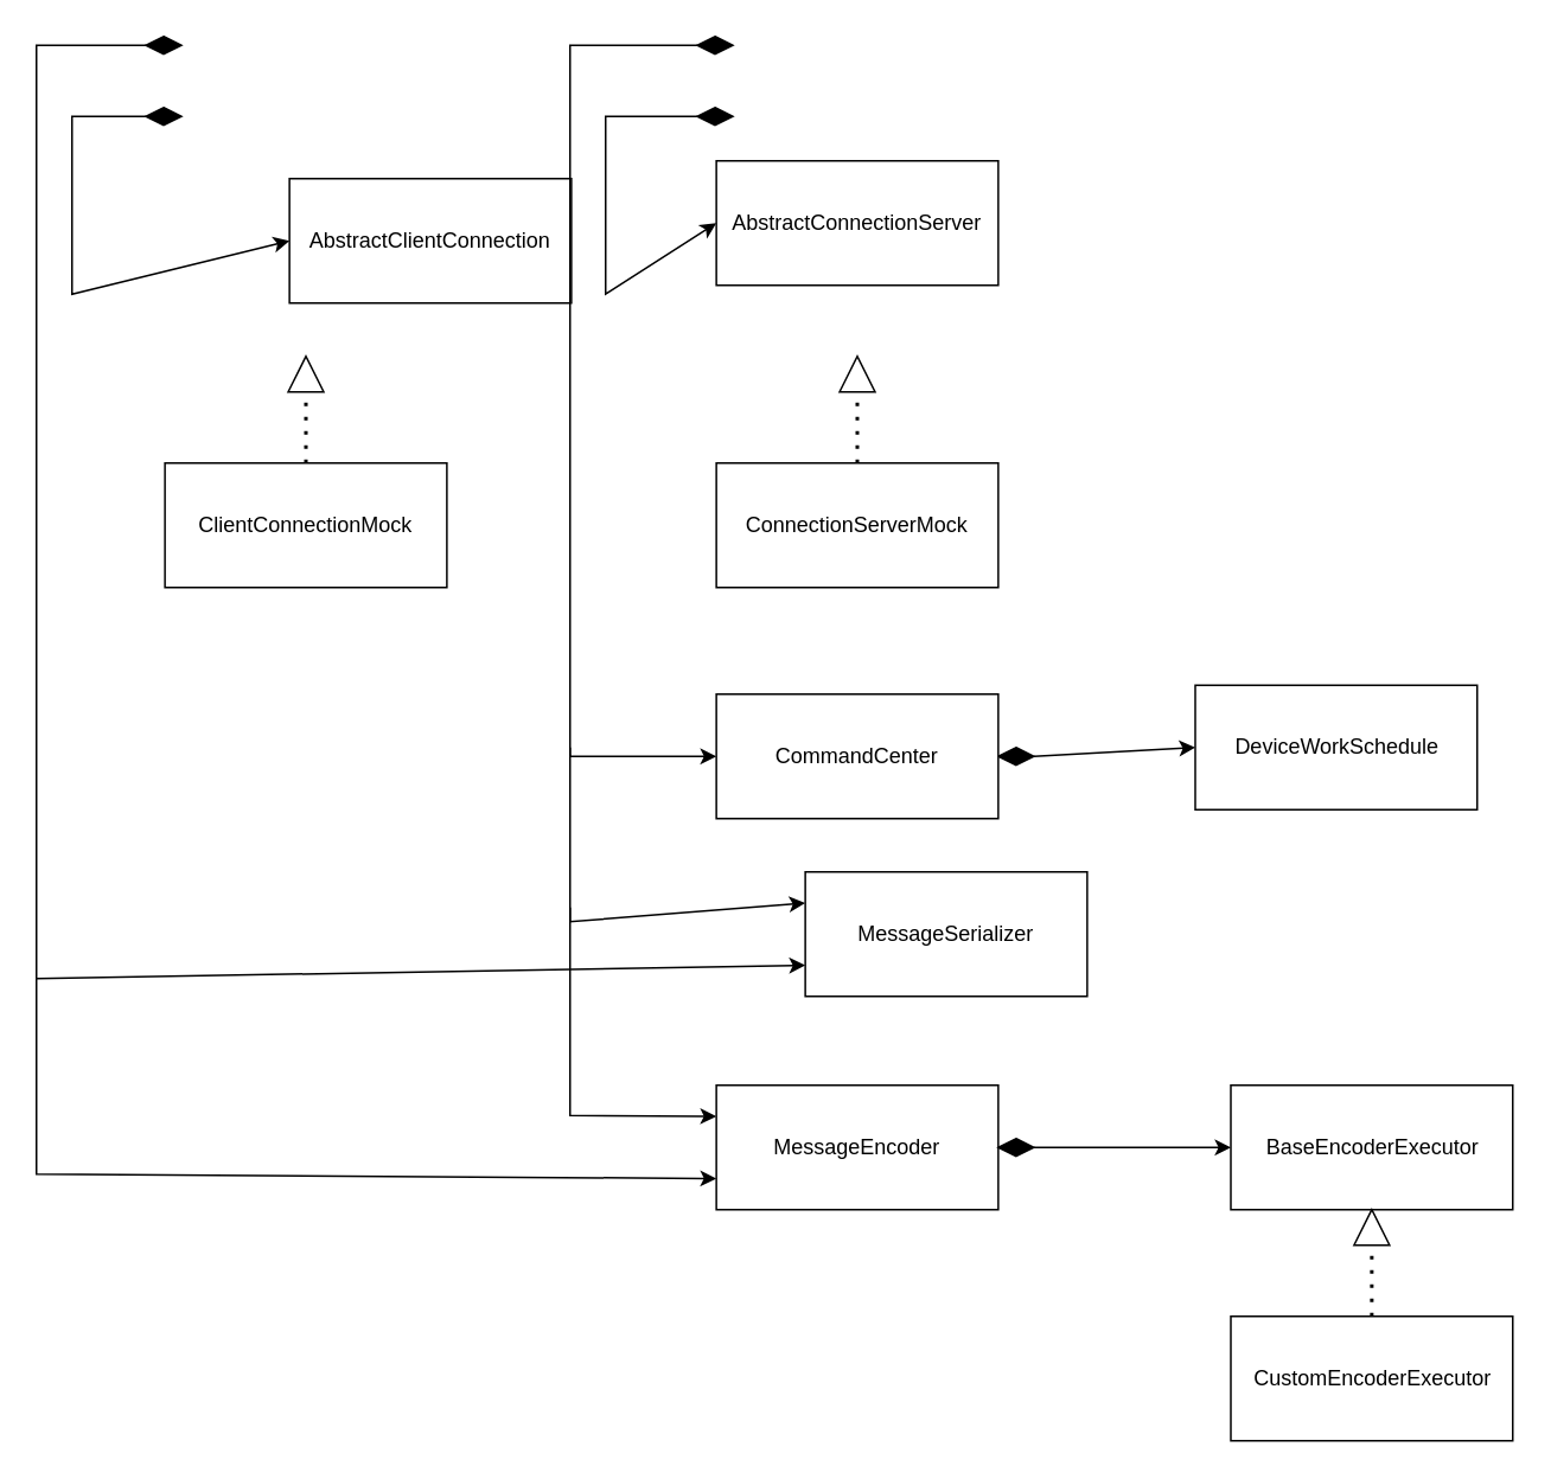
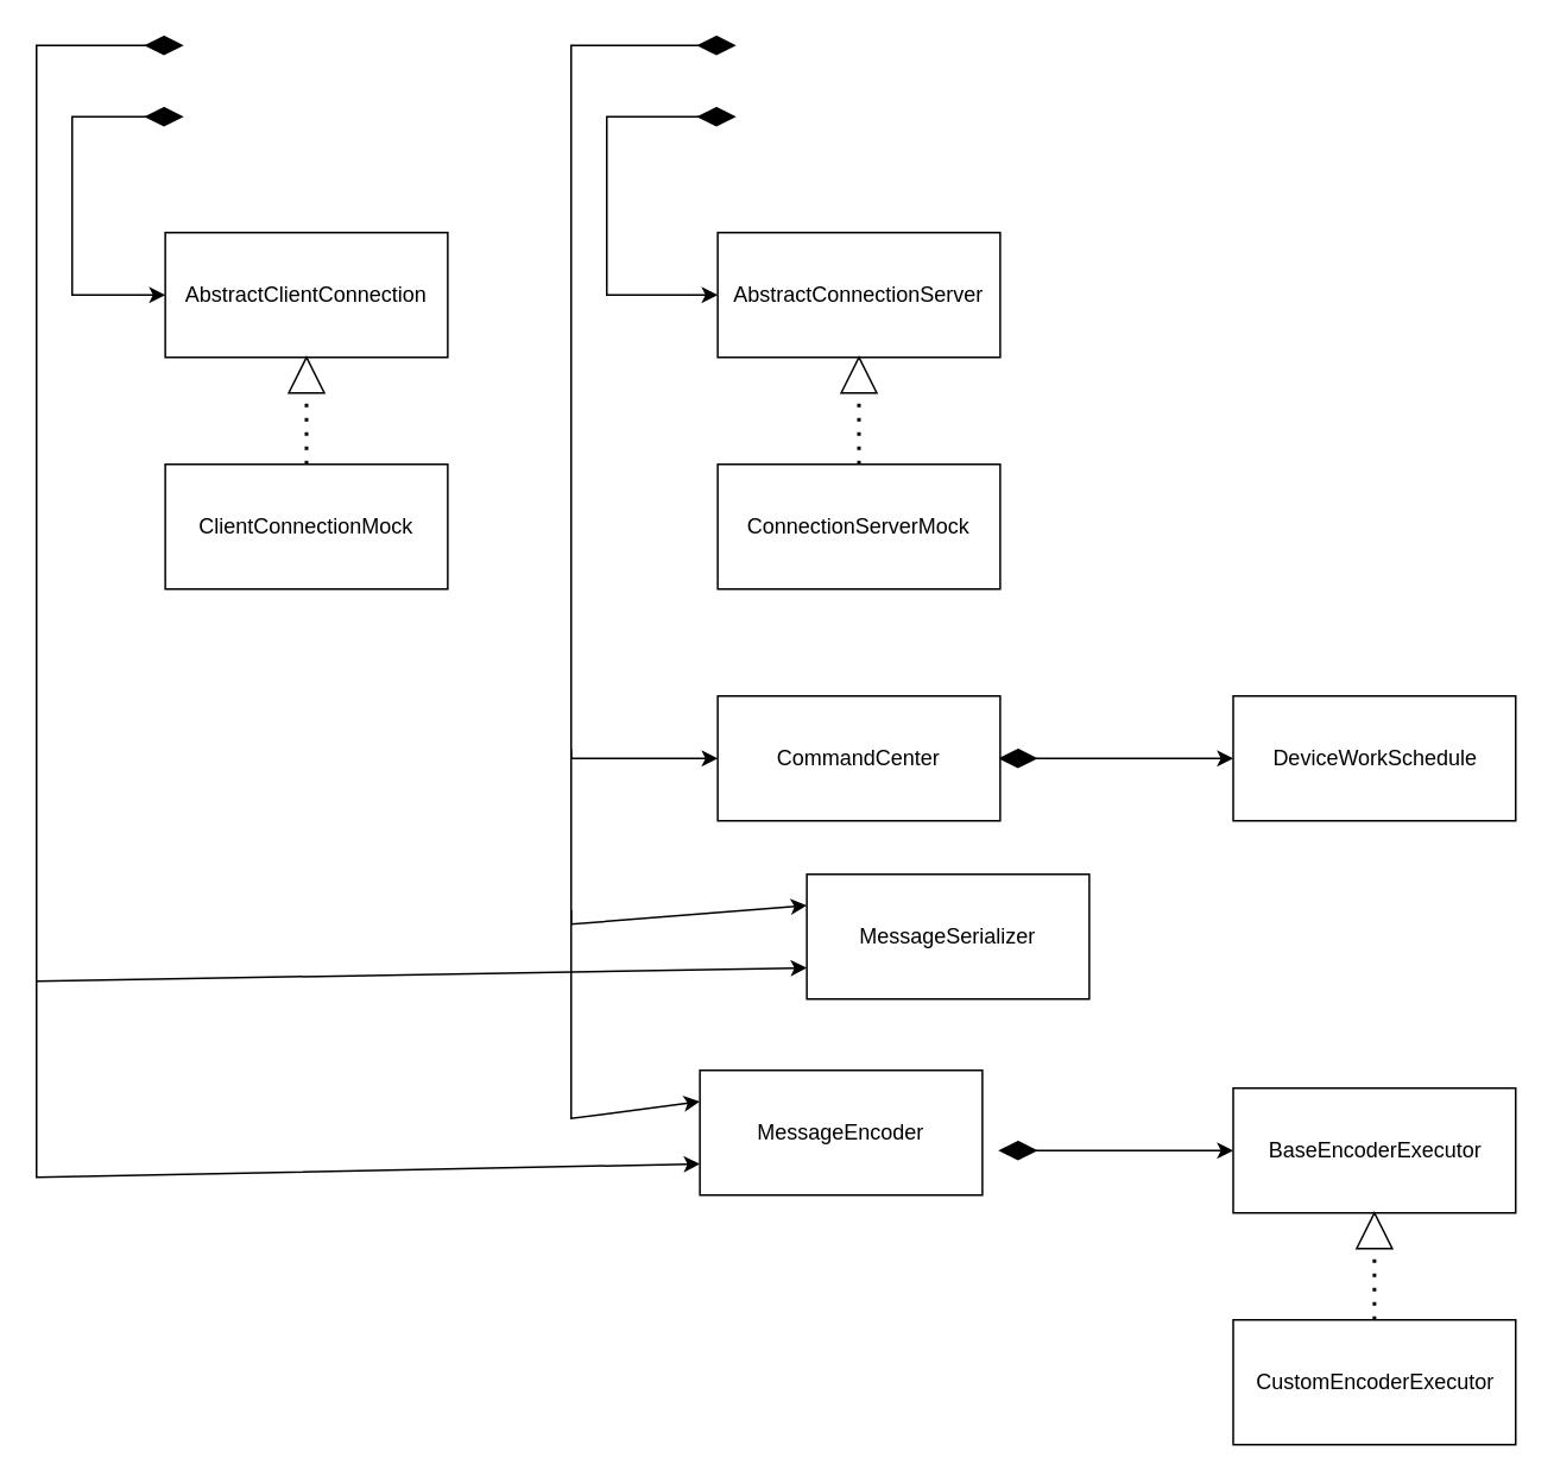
  <mxCell id="0" />
  <mxCell id="1" parent="0" />
  <mxCell id="2" value="BaseEncoderExecutor" style="rounded=0;whiteSpace=wrap;html=1;" parent="1" vertex="1"><mxGeometry x="691.5" y="610" width="158.5" height="70" as="geometry" /></mxCell>
  <mxCell id="3" value="" style="rhombus;whiteSpace=wrap;html=1;fillColor=#000000;" parent="1" vertex="1"><mxGeometry x="560.75" y="420" width="20" height="10" as="geometry" /></mxCell>
- <mxCell id="4" value="AbstractClientConnection" style="rounded=0;whiteSpace=wrap;html=1;" parent="1" vertex="1"><mxGeometry x="162.25" y="100" width="158.5" height="70" as="geometry" /></mxCell>
+ <mxCell id="4" value="AbstractClientConnection" style="rounded=0;whiteSpace=wrap;html=1;" parent="1" vertex="1"><mxGeometry x="92.25" y="130" width="158.5" height="70" as="geometry" /></mxCell>
  <mxCell id="5" value="" style="rhombus;whiteSpace=wrap;html=1;fillColor=#000000;" parent="1" vertex="1"><mxGeometry x="81.5" y="60" width="20" height="10" as="geometry" /></mxCell>
  <mxCell id="6" value="" style="endArrow=classic;html=1;rounded=0;exitX=0;exitY=0.5;exitDx=0;exitDy=0;entryX=0;entryY=0.5;entryDx=0;entryDy=0;" parent="1" source="5" target="4" edge="1"><mxGeometry width="50" height="50" relative="1" as="geometry"><mxPoint x="460" y="340" as="sourcePoint" /><mxPoint x="10" y="180" as="targetPoint" /><Array as="points"><mxPoint x="40" y="65" /><mxPoint x="40" y="165" /></Array></mxGeometry></mxCell>
  <mxCell id="7" value="MessageSerializer" style="rounded=0;whiteSpace=wrap;html=1;" parent="1" vertex="1"><mxGeometry x="452.25" y="490" width="158.5" height="70" as="geometry" /></mxCell>
- <mxCell id="8" value="MessageEncoder" style="rounded=0;whiteSpace=wrap;html=1;" parent="1" vertex="1"><mxGeometry x="402.25" y="610" width="158.5" height="70" as="geometry" /></mxCell>
+ <mxCell id="8" value="MessageEncoder" style="rounded=0;whiteSpace=wrap;html=1;" parent="1" vertex="1"><mxGeometry x="392.25" y="600" width="158.5" height="70" as="geometry" /></mxCell>
  <mxCell id="9" value="" style="endArrow=classic;html=1;rounded=0;entryX=0;entryY=0.75;entryDx=0;entryDy=0;" parent="1" target="7" edge="1"><mxGeometry width="50" height="50" relative="1" as="geometry"><mxPoint x="20" y="550" as="sourcePoint" /><mxPoint x="92.25" y="220" as="targetPoint" /></mxGeometry></mxCell>
  <mxCell id="10" value="" style="endArrow=classic;html=1;rounded=0;entryX=0;entryY=0.75;entryDx=0;entryDy=0;exitX=0;exitY=0.5;exitDx=0;exitDy=0;" parent="1" source="11" target="8" edge="1"><mxGeometry width="50" height="50" relative="1" as="geometry"><mxPoint x="30" y="160" as="sourcePoint" /><mxPoint x="60" y="280" as="targetPoint" /><Array as="points"><mxPoint x="20" y="25" /><mxPoint x="20" y="660" /></Array></mxGeometry></mxCell>
  <mxCell id="11" value="" style="rhombus;whiteSpace=wrap;html=1;fillColor=#000000;" parent="1" vertex="1"><mxGeometry x="81.5" y="20" width="20" height="10" as="geometry" /></mxCell>
- <mxCell id="12" value="AbstractConnectionServer" style="rounded=0;whiteSpace=wrap;html=1;" parent="1" vertex="1"><mxGeometry x="402.25" y="90" width="158.5" height="70" as="geometry" /></mxCell>
+ <mxCell id="12" value="AbstractConnectionServer" style="rounded=0;whiteSpace=wrap;html=1;" parent="1" vertex="1"><mxGeometry x="402.25" y="130" width="158.5" height="70" as="geometry" /></mxCell>
  <mxCell id="13" value="" style="rhombus;whiteSpace=wrap;html=1;fillColor=#000000;" parent="1" vertex="1"><mxGeometry x="391.5" y="60" width="20" height="10" as="geometry" /></mxCell>
  <mxCell id="14" value="" style="endArrow=classic;html=1;rounded=0;exitX=0;exitY=0.5;exitDx=0;exitDy=0;entryX=0;entryY=0.5;entryDx=0;entryDy=0;" parent="1" source="13" target="12" edge="1"><mxGeometry width="50" height="50" relative="1" as="geometry"><mxPoint x="770" y="340" as="sourcePoint" /><mxPoint x="320" y="180" as="targetPoint" /><Array as="points"><mxPoint x="340" y="65" /><mxPoint x="340" y="165" /></Array></mxGeometry></mxCell>
  <mxCell id="15" value="" style="rhombus;whiteSpace=wrap;html=1;fillColor=#000000;" parent="1" vertex="1"><mxGeometry x="391.5" y="20" width="20" height="10" as="geometry" /></mxCell>
  <mxCell id="16" value="CommandCenter" style="rounded=0;whiteSpace=wrap;html=1;" parent="1" vertex="1"><mxGeometry x="402.25" y="390" width="158.5" height="70" as="geometry" /></mxCell>
  <mxCell id="17" value="" style="endArrow=classic;html=1;rounded=0;entryX=0;entryY=0.5;entryDx=0;entryDy=0;exitX=0;exitY=0.5;exitDx=0;exitDy=0;" parent="1" source="15" target="16" edge="1"><mxGeometry width="50" height="50" relative="1" as="geometry"><mxPoint x="320" y="30" as="sourcePoint" /><mxPoint x="380" y="480" as="targetPoint" /><Array as="points"><mxPoint x="320" y="25" /><mxPoint x="320" y="425" /></Array></mxGeometry></mxCell>
- <mxCell id="18" value="DeviceWorkSchedule" style="rounded=0;whiteSpace=wrap;html=1;" parent="1" vertex="1"><mxGeometry x="671.5" y="385" width="158.5" height="70" as="geometry" /></mxCell>
+ <mxCell id="18" value="DeviceWorkSchedule" style="rounded=0;whiteSpace=wrap;html=1;" parent="1" vertex="1"><mxGeometry x="691.5" y="390" width="158.5" height="70" as="geometry" /></mxCell>
  <mxCell id="19" value="" style="endArrow=classic;html=1;rounded=0;entryX=0;entryY=0.25;entryDx=0;entryDy=0;" parent="1" target="7" edge="1"><mxGeometry width="50" height="50" relative="1" as="geometry"><mxPoint x="320" y="420" as="sourcePoint" /><mxPoint x="430" y="410" as="targetPoint" /><Array as="points"><mxPoint x="320" y="518" /></Array></mxGeometry></mxCell>
  <mxCell id="20" value="" style="endArrow=classic;html=1;rounded=0;entryX=0;entryY=0.25;entryDx=0;entryDy=0;" parent="1" target="8" edge="1"><mxGeometry width="50" height="50" relative="1" as="geometry"><mxPoint x="320" y="510" as="sourcePoint" /><mxPoint x="330" y="460" as="targetPoint" /><Array as="points"><mxPoint x="320" y="627" /></Array></mxGeometry></mxCell>
  <mxCell id="21" value="" style="endArrow=classic;html=1;rounded=0;exitX=1;exitY=0.5;exitDx=0;exitDy=0;entryX=0;entryY=0.5;entryDx=0;entryDy=0;" parent="1" source="3" target="18" edge="1"><mxGeometry width="50" height="50" relative="1" as="geometry"><mxPoint x="440" y="420" as="sourcePoint" /><mxPoint x="670" y="470" as="targetPoint" /></mxGeometry></mxCell>
  <mxCell id="22" value="" style="rhombus;whiteSpace=wrap;html=1;fillColor=#000000;" parent="1" vertex="1"><mxGeometry x="560.75" y="640" width="20" height="10" as="geometry" /></mxCell>
  <mxCell id="23" value="" style="endArrow=classic;html=1;rounded=0;exitX=1;exitY=0.5;exitDx=0;exitDy=0;entryX=0;entryY=0.5;entryDx=0;entryDy=0;" parent="1" source="22" target="2" edge="1"><mxGeometry width="50" height="50" relative="1" as="geometry"><mxPoint x="560" y="620" as="sourcePoint" /><mxPoint x="610" y="570" as="targetPoint" /></mxGeometry></mxCell>
  <mxCell id="24" value="ClientConnectionMock" style="rounded=0;whiteSpace=wrap;html=1;" parent="1" vertex="1"><mxGeometry x="92.25" y="260" width="158.5" height="70" as="geometry" /></mxCell>
  <mxCell id="25" value="ConnectionServerMock" style="rounded=0;whiteSpace=wrap;html=1;" parent="1" vertex="1"><mxGeometry x="402.25" y="260" width="158.5" height="70" as="geometry" /></mxCell>
  <mxCell id="26" value="" style="triangle;whiteSpace=wrap;html=1;fillColor=none;rotation=-90;" parent="1" vertex="1"><mxGeometry x="161.5" y="200" width="20" height="20" as="geometry" /></mxCell>
  <mxCell id="27" value="" style="triangle;whiteSpace=wrap;html=1;fillColor=none;rotation=-90;" parent="1" vertex="1"><mxGeometry x="471.5" y="200" width="20" height="20" as="geometry" /></mxCell>
  <mxCell id="28" value="" style="endArrow=none;dashed=1;html=1;dashPattern=1 3;strokeWidth=2;rounded=0;entryX=0;entryY=0.5;entryDx=0;entryDy=0;exitX=0.5;exitY=0;exitDx=0;exitDy=0;" parent="1" source="24" target="26" edge="1"><mxGeometry width="50" height="50" relative="1" as="geometry"><mxPoint x="70" y="270" as="sourcePoint" /><mxPoint x="120" y="220" as="targetPoint" /></mxGeometry></mxCell>
  <mxCell id="29" value="" style="endArrow=none;dashed=1;html=1;dashPattern=1 3;strokeWidth=2;rounded=0;entryX=0;entryY=0.5;entryDx=0;entryDy=0;exitX=0.5;exitY=0;exitDx=0;exitDy=0;" parent="1" source="25" target="27" edge="1"><mxGeometry width="50" height="50" relative="1" as="geometry"><mxPoint x="70" y="270" as="sourcePoint" /><mxPoint x="120" y="220" as="targetPoint" /></mxGeometry></mxCell>
  <mxCell id="30" value="CustomEncoderExecutor" style="rounded=0;whiteSpace=wrap;html=1;" parent="1" vertex="1"><mxGeometry x="691.5" y="740" width="158.5" height="70" as="geometry" /></mxCell>
  <mxCell id="31" value="" style="triangle;whiteSpace=wrap;html=1;fillColor=none;rotation=-90;" parent="1" vertex="1"><mxGeometry x="760.75" y="680" width="20" height="20" as="geometry" /></mxCell>
  <mxCell id="32" value="" style="endArrow=none;dashed=1;html=1;dashPattern=1 3;strokeWidth=2;rounded=0;entryX=0;entryY=0.5;entryDx=0;entryDy=0;exitX=0.5;exitY=0;exitDx=0;exitDy=0;" parent="1" target="31" edge="1"><mxGeometry width="50" height="50" relative="1" as="geometry"><mxPoint x="770.75" y="740" as="sourcePoint" /><mxPoint x="719.25" y="700" as="targetPoint" /></mxGeometry></mxCell>
